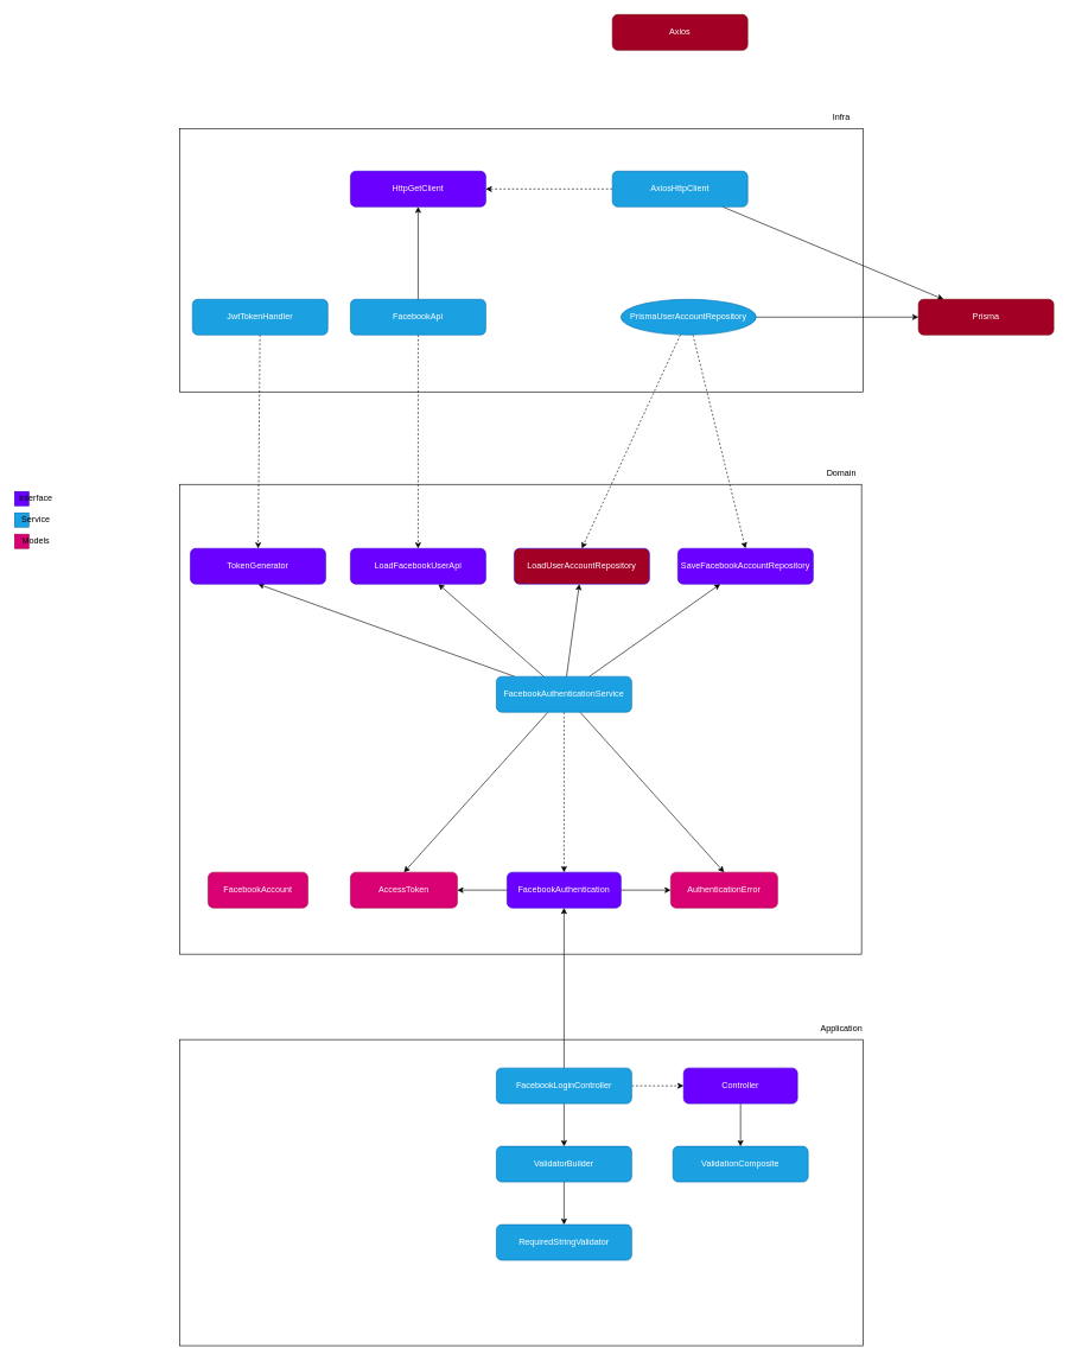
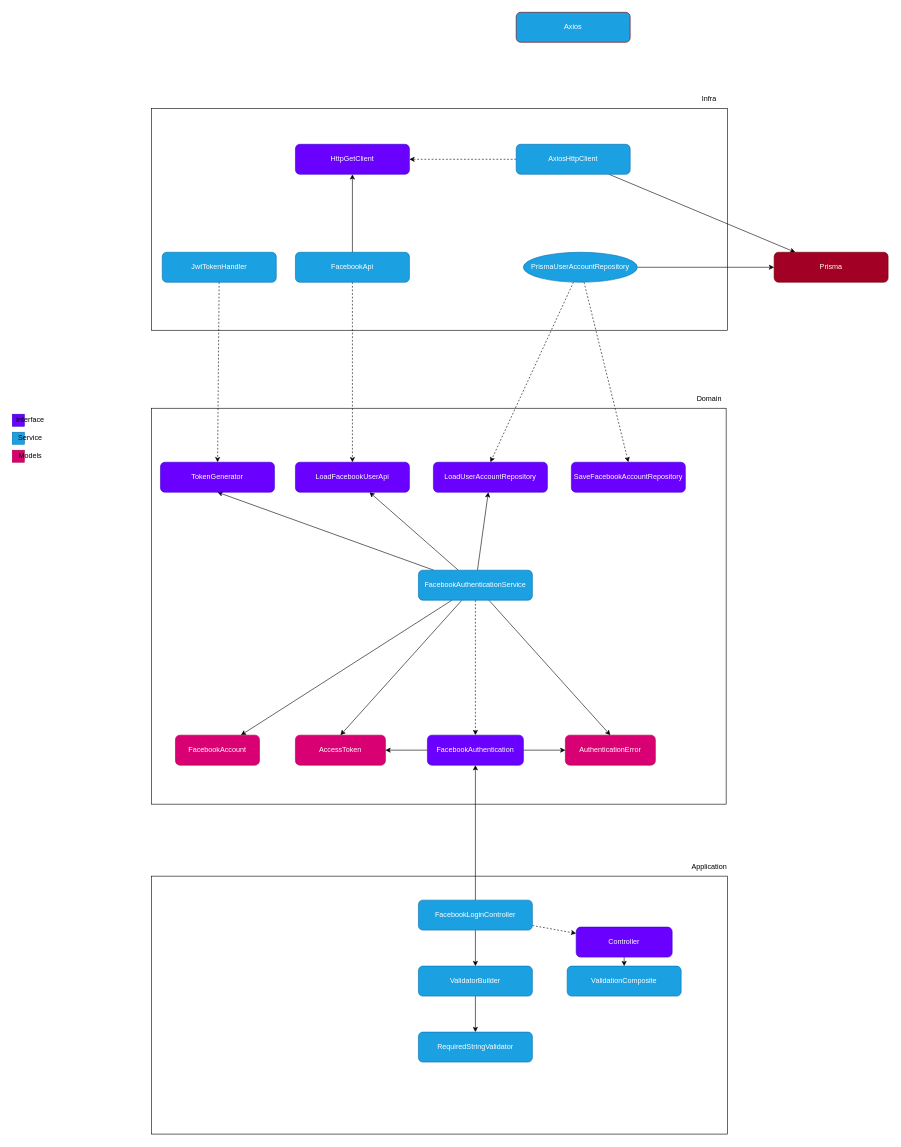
  <mxCell id="0" />
  <mxCell id="1" parent="0" />
  <mxCell id="2" value="" style="rounded=0;whiteSpace=wrap;html=1;" parent="1" vertex="1"><mxGeometry x="252" y="680" width="958" height="660" as="geometry" /></mxCell>
  <mxCell id="3" value="Domain" style="text;strokeColor=none;align=center;fillColor=none;html=1;verticalAlign=middle;whiteSpace=wrap;rounded=0;" parent="1" vertex="1"><mxGeometry x="1152" y="650" width="60" height="30" as="geometry" /></mxCell>
  <mxCell id="4" style="edgeStyle=none;html=1;dashed=1;" parent="1" source="11" target="62" edge="1"><mxGeometry relative="1" as="geometry" /></mxCell>
  <mxCell id="5" style="edgeStyle=none;html=1;entryX=0.5;entryY=1;entryDx=0;entryDy=0;" parent="1" source="11" target="12" edge="1"><mxGeometry relative="1" as="geometry" /></mxCell>
  <mxCell id="6" style="edgeStyle=none;html=1;" parent="1" source="11" target="13" edge="1"><mxGeometry relative="1" as="geometry" /></mxCell>
  <mxCell id="7" style="edgeStyle=none;html=1;" parent="1" source="11" target="15" edge="1"><mxGeometry relative="1" as="geometry" /></mxCell>
- <mxCell id="8" style="edgeStyle=none;html=1;" parent="1" source="11" target="14" edge="1"><mxGeometry relative="1" as="geometry" /></mxCell>
+ <mxCell id="8" style="edgeStyle=none;html=1;" parent="1" source="11" target="63" edge="1"><mxGeometry relative="1" as="geometry" /></mxCell>
  <mxCell id="9" style="edgeStyle=none;html=1;entryX=0.5;entryY=0;entryDx=0;entryDy=0;" parent="1" source="11" target="64" edge="1"><mxGeometry relative="1" as="geometry" /></mxCell>
  <mxCell id="10" style="edgeStyle=none;html=1;entryX=0.5;entryY=0;entryDx=0;entryDy=0;" parent="1" source="11" target="65" edge="1"><mxGeometry relative="1" as="geometry" /></mxCell>
  <mxCell id="11" value="FacebookAuthenticationService" style="rounded=1;whiteSpace=wrap;html=1;fillColor=#1ba1e2;fontColor=#ffffff;strokeColor=#006EAF;" parent="1" vertex="1"><mxGeometry x="697" y="950" width="190" height="50" as="geometry" /></mxCell>
  <mxCell id="12" value="TokenGenerator" style="rounded=1;whiteSpace=wrap;html=1;fillColor=#6a00ff;fontColor=#ffffff;strokeColor=#3700CC;" parent="1" vertex="1"><mxGeometry x="267" y="770" width="190" height="50" as="geometry" /></mxCell>
  <mxCell id="13" value="LoadFacebookUserApi" style="rounded=1;whiteSpace=wrap;html=1;fillColor=#6a00ff;fontColor=#ffffff;strokeColor=#3700CC;" parent="1" vertex="1"><mxGeometry x="492" y="770" width="190" height="50" as="geometry" /></mxCell>
  <mxCell id="14" value="SaveFacebookAccountRepository" style="rounded=1;whiteSpace=wrap;html=1;fillColor=#6a00ff;fontColor=#ffffff;strokeColor=#3700CC;" parent="1" vertex="1"><mxGeometry x="952" y="770" width="190" height="50" as="geometry" /></mxCell>
- <mxCell id="15" value="LoadUserAccountRepository" style="rounded=1;whiteSpace=wrap;html=1;fillColor=#a20025;fontColor=#ffffff;strokeColor=#3700CC;" parent="1" vertex="1"><mxGeometry x="722" y="770" width="190" height="50" as="geometry" /></mxCell>
+ <mxCell id="15" value="LoadUserAccountRepository" style="rounded=1;whiteSpace=wrap;html=1;fillColor=#6a00ff;fontColor=#ffffff;strokeColor=#3700CC;" parent="1" vertex="1"><mxGeometry x="722" y="770" width="190" height="50" as="geometry" /></mxCell>
  <mxCell id="16" value="" style="group;movable=0;resizable=0;rotatable=0;deletable=0;editable=0;connectable=0;" parent="1" vertex="1" connectable="0"><mxGeometry x="20" y="690" width="60" height="80" as="geometry" /></mxCell>
  <mxCell id="17" value="" style="whiteSpace=wrap;html=1;aspect=fixed;rounded=0;fillColor=#6a00ff;fontColor=#ffffff;strokeColor=#3700CC;" parent="16" vertex="1"><mxGeometry width="20" height="20" as="geometry" /></mxCell>
  <mxCell id="18" value="Interface" style="text;strokeColor=none;align=center;fillColor=none;html=1;verticalAlign=middle;whiteSpace=wrap;rounded=0;" parent="16" vertex="1"><mxGeometry width="60" height="20" as="geometry" /></mxCell>
  <mxCell id="19" value="" style="whiteSpace=wrap;html=1;aspect=fixed;rounded=0;fillColor=#1ba1e2;fontColor=#ffffff;strokeColor=#006EAF;" parent="16" vertex="1"><mxGeometry y="30" width="20" height="20" as="geometry" /></mxCell>
  <mxCell id="20" value="Service" style="text;strokeColor=none;align=center;fillColor=none;html=1;verticalAlign=middle;whiteSpace=wrap;rounded=0;movable=0;resizable=0;rotatable=0;deletable=0;editable=0;connectable=0;" parent="16" vertex="1"><mxGeometry y="30" width="60" height="20" as="geometry" /></mxCell>
  <mxCell id="21" value="" style="edgeStyle=none;html=1;" parent="16" source="19" target="20" edge="1"><mxGeometry relative="1" as="geometry" /></mxCell>
  <mxCell id="22" value="" style="whiteSpace=wrap;html=1;aspect=fixed;rounded=0;fillColor=#d80073;fontColor=#ffffff;strokeColor=#A50040;" parent="16" vertex="1"><mxGeometry y="60" width="20" height="20" as="geometry" /></mxCell>
  <mxCell id="23" value="Models" style="text;strokeColor=none;align=center;fillColor=none;html=1;verticalAlign=middle;whiteSpace=wrap;rounded=0;" parent="16" vertex="1"><mxGeometry y="60" width="60" height="20" as="geometry" /></mxCell>
  <mxCell id="24" value="" style="edgeStyle=none;html=1;" parent="16" source="22" target="23" edge="1"><mxGeometry relative="1" as="geometry" /></mxCell>
  <mxCell id="25" value="" style="rounded=0;whiteSpace=wrap;html=1;" parent="1" vertex="1"><mxGeometry x="252" y="180" width="960" height="370" as="geometry" /></mxCell>
  <mxCell id="26" value="Infra" style="text;strokeColor=none;align=center;fillColor=none;html=1;verticalAlign=middle;whiteSpace=wrap;rounded=0;" parent="1" vertex="1"><mxGeometry x="1152" y="150" width="60" height="30" as="geometry" /></mxCell>
  <mxCell id="27" style="edgeStyle=none;html=1;entryX=0.5;entryY=1;entryDx=0;entryDy=0;" parent="1" edge="1"><mxGeometry relative="1" as="geometry"><mxPoint x="362" y="320" as="targetPoint" /></mxGeometry></mxCell>
  <mxCell id="28" style="edgeStyle=none;html=1;" parent="1" edge="1"><mxGeometry relative="1" as="geometry"><mxPoint x="615.472" y="320" as="targetPoint" /></mxGeometry></mxCell>
  <mxCell id="29" style="edgeStyle=none;html=1;" parent="1" edge="1"><mxGeometry relative="1" as="geometry"><mxPoint x="813.528" y="320" as="targetPoint" /></mxGeometry></mxCell>
  <mxCell id="30" style="edgeStyle=none;html=1;" parent="1" edge="1"><mxGeometry relative="1" as="geometry"><mxPoint x="1011.583" y="320" as="targetPoint" /></mxGeometry></mxCell>
  <mxCell id="31" value="HttpGetClient" style="rounded=1;whiteSpace=wrap;html=1;fillColor=#6a00ff;fontColor=#ffffff;strokeColor=#3700CC;" parent="1" vertex="1"><mxGeometry x="492" y="240" width="190" height="50" as="geometry" /></mxCell>
  <mxCell id="32" style="edgeStyle=none;html=1;entryX=0.5;entryY=1;entryDx=0;entryDy=0;" parent="1" source="34" target="31" edge="1"><mxGeometry relative="1" as="geometry" /></mxCell>
  <mxCell id="33" style="edgeStyle=none;html=1;dashed=1;" parent="1" source="34" target="13" edge="1"><mxGeometry relative="1" as="geometry" /></mxCell>
  <mxCell id="34" value="FacebookApi" style="rounded=1;whiteSpace=wrap;html=1;fillColor=#1ba1e2;fontColor=#ffffff;strokeColor=#006EAF;" parent="1" vertex="1"><mxGeometry x="492" y="420" width="190" height="50" as="geometry" /></mxCell>
- <mxCell id="35" value="Axios" style="rounded=1;whiteSpace=wrap;html=1;fillColor=#a20025;fontColor=#ffffff;strokeColor=#6F0000;" parent="1" vertex="1"><mxGeometry x="860" y="20" width="190" height="50" as="geometry" /></mxCell>
+ <mxCell id="35" value="Axios" style="rounded=1;whiteSpace=wrap;html=1;fillColor=#1ba1e2;fontColor=#ffffff;strokeColor=#6F0000;" parent="1" vertex="1"><mxGeometry x="860" y="20" width="190" height="50" as="geometry" /></mxCell>
  <mxCell id="36" style="edgeStyle=none;html=1;entryX=1;entryY=0.5;entryDx=0;entryDy=0;dashed=1;" parent="1" source="38" target="31" edge="1"><mxGeometry relative="1" as="geometry" /></mxCell>
  <mxCell id="37" style="edgeStyle=none;html=1;" parent="1" source="38" target="41" edge="1"><mxGeometry relative="1" as="geometry" /></mxCell>
  <mxCell id="38" value="AxiosHttpClient" style="rounded=1;whiteSpace=wrap;html=1;fillColor=#1ba1e2;fontColor=#ffffff;strokeColor=#006EAF;" parent="1" vertex="1"><mxGeometry x="860" y="240" width="190" height="50" as="geometry" /></mxCell>
  <mxCell id="39" style="edgeStyle=none;html=1;dashed=1;" parent="1" source="40" target="12" edge="1"><mxGeometry relative="1" as="geometry" /></mxCell>
  <mxCell id="40" value="JwtTokenHandler" style="rounded=1;whiteSpace=wrap;html=1;fillColor=#1ba1e2;fontColor=#ffffff;strokeColor=#006EAF;" parent="1" vertex="1"><mxGeometry x="270" y="420" width="190" height="50" as="geometry" /></mxCell>
  <mxCell id="41" value="Prisma" style="rounded=1;whiteSpace=wrap;html=1;fillColor=#a20025;fontColor=#ffffff;strokeColor=#6F0000;" parent="1" vertex="1"><mxGeometry x="1290" y="420" width="190" height="50" as="geometry" /></mxCell>
  <mxCell id="42" style="edgeStyle=none;html=1;entryX=0.5;entryY=0;entryDx=0;entryDy=0;dashed=1;" parent="1" source="45" target="15" edge="1"><mxGeometry relative="1" as="geometry" /></mxCell>
  <mxCell id="43" style="edgeStyle=none;html=1;entryX=0.5;entryY=0;entryDx=0;entryDy=0;dashed=1;" parent="1" source="45" target="14" edge="1"><mxGeometry relative="1" as="geometry" /></mxCell>
  <mxCell id="44" style="edgeStyle=none;html=1;entryX=0;entryY=0.5;entryDx=0;entryDy=0;" parent="1" source="45" target="41" edge="1"><mxGeometry relative="1" as="geometry" /></mxCell>
  <mxCell id="45" value="PrismaUserAccountRepository" style="ellipse;whiteSpace=wrap;html=1;fillColor=#1ba1e2;fontColor=#ffffff;strokeColor=#006EAF;" parent="1" vertex="1"><mxGeometry x="872" y="420" width="190" height="50" as="geometry" /></mxCell>
  <mxCell id="46" value="" style="rounded=0;whiteSpace=wrap;html=1;" parent="1" vertex="1"><mxGeometry x="252" y="1460" width="960" height="430" as="geometry" /></mxCell>
  <mxCell id="47" value="Application" style="text;strokeColor=none;align=center;fillColor=none;html=1;verticalAlign=middle;whiteSpace=wrap;rounded=0;" parent="1" vertex="1"><mxGeometry x="1152" y="1430" width="60" height="30" as="geometry" /></mxCell>
  <mxCell id="48" value="" style="edgeStyle=none;html=1;" parent="1" edge="1"><mxGeometry relative="1" as="geometry"><mxPoint x="712" y="1580" as="sourcePoint" /></mxGeometry></mxCell>
  <mxCell id="49" style="edgeStyle=none;html=1;" parent="1" edge="1"><mxGeometry relative="1" as="geometry"><mxPoint x="942" y="1580" as="targetPoint" /></mxGeometry></mxCell>
  <mxCell id="50" style="edgeStyle=none;html=1;" parent="1" source="53" target="62" edge="1"><mxGeometry relative="1" as="geometry" /></mxCell>
  <mxCell id="51" style="edgeStyle=none;html=1;dashed=1;" parent="1" source="53" target="55" edge="1"><mxGeometry relative="1" as="geometry" /></mxCell>
  <mxCell id="52" style="edgeStyle=none;html=1;" parent="1" source="53" target="57" edge="1"><mxGeometry relative="1" as="geometry" /></mxCell>
  <mxCell id="53" value="FacebookLoginController" style="rounded=1;whiteSpace=wrap;html=1;fillColor=#1ba1e2;fontColor=#ffffff;strokeColor=#006EAF;" parent="1" vertex="1"><mxGeometry x="697" y="1500" width="190" height="50" as="geometry" /></mxCell>
  <mxCell id="54" style="edgeStyle=none;html=1;" parent="1" source="55" target="59" edge="1"><mxGeometry relative="1" as="geometry" /></mxCell>
- <mxCell id="55" value="Controller" style="rounded=1;whiteSpace=wrap;html=1;fillColor=#6a00ff;fontColor=#ffffff;strokeColor=#3700CC;" parent="1" vertex="1"><mxGeometry x="960" y="1500" width="160" height="50" as="geometry" /></mxCell>
+ <mxCell id="55" value="Controller" style="rounded=1;whiteSpace=wrap;html=1;fillColor=#6a00ff;fontColor=#ffffff;strokeColor=#3700CC;" parent="1" vertex="1"><mxGeometry x="960" y="1545" width="160" height="50" as="geometry" /></mxCell>
  <mxCell id="56" style="edgeStyle=none;html=1;" parent="1" source="57" target="58" edge="1"><mxGeometry relative="1" as="geometry" /></mxCell>
  <mxCell id="57" value="ValidatorBuilder" style="rounded=1;whiteSpace=wrap;html=1;fillColor=#1ba1e2;fontColor=#ffffff;strokeColor=#006EAF;" parent="1" vertex="1"><mxGeometry x="697" y="1610" width="190" height="50" as="geometry" /></mxCell>
  <mxCell id="58" value="RequiredStringValidator&lt;span style=&quot;color: rgba(0, 0, 0, 0); font-family: monospace; font-size: 0px; text-align: start;&quot;&gt;%3CmxGraphModel%3E%3Croot%3E%3CmxCell%20id%3D%220%22%2F%3E%3CmxCell%20id%3D%221%22%20parent%3D%220%22%2F%3E%3CmxCell%20id%3D%222%22%20value%3D%22ValidatorBuilder%22%20style%3D%22rounded%3D1%3BwhiteSpace%3Dwrap%3Bhtml%3D1%3BfillColor%3D%231ba1e2%3BfontColor%3D%23ffffff%3BstrokeColor%3D%23006EAF%3B%22%20vertex%3D%221%22%20parent%3D%221%22%3E%3CmxGeometry%20x%3D%22892%22%20y%3D%221760%22%20width%3D%22190%22%20height%3D%2250%22%20as%3D%22geometry%22%2F%3E%3C%2FmxCell%3E%3C%2Froot%3E%3C%2FmxGraphModel%3E&lt;/span&gt;" style="rounded=1;whiteSpace=wrap;html=1;fillColor=#1ba1e2;fontColor=#ffffff;strokeColor=#006EAF;" parent="1" vertex="1"><mxGeometry x="697" y="1720" width="190" height="50" as="geometry" /></mxCell>
  <mxCell id="59" value="&lt;div style=&quot;text-align: center;&quot;&gt;&lt;span style=&quot;text-align: start; background-color: initial;&quot;&gt;ValidationComposite&lt;/span&gt;&lt;span style=&quot;color: rgba(0, 0, 0, 0); font-family: monospace; font-size: 0px; text-align: start; background-color: initial;&quot;&gt;%3CmxGraphModel%3E%3Croot%3E%3CmxCell%20id%3D%220%22%2F%3E%3CmxCell%20id%3D%221%22%20parent%3D%220%22%2F%3E%3CmxCell%20id%3D%222%22%20value%3D%22ValidatorBuilder%22%20style%3D%22rounded%3D1%3BwhiteSpace%3Dwrap%3Bhtml%3D1%3BfillColor%3D%231ba1e2%3BfontColor%3D%23ffffff%3BstrokeColor%3D%23006EAF%3B%22%20vertex%3D%221%22%20parent%3D%221%22%3E%3CmxGeometry%20x%3D%22892%22%20y%3D%221760%22%20width%3D%22190%22%20height%3D%2250%22%20as%3D%22geometry%22%2F%3E%3C%2FmxCell%3E%3C%2Froot%3E%3C%2FmxGraphModel%3E&lt;/span&gt;&lt;/div&gt;" style="rounded=1;whiteSpace=wrap;html=1;fillColor=#1ba1e2;fontColor=#ffffff;strokeColor=#006EAF;" parent="1" vertex="1"><mxGeometry x="945" y="1610" width="190" height="50" as="geometry" /></mxCell>
  <mxCell id="60" value="" style="edgeStyle=none;html=1;" parent="1" source="62" target="64" edge="1"><mxGeometry relative="1" as="geometry" /></mxCell>
  <mxCell id="61" style="edgeStyle=none;html=1;" parent="1" source="62" target="65" edge="1"><mxGeometry relative="1" as="geometry" /></mxCell>
  <mxCell id="62" value="FacebookAuthentication" style="rounded=1;whiteSpace=wrap;html=1;fillColor=#6a00ff;fontColor=#ffffff;strokeColor=#3700CC;" parent="1" vertex="1"><mxGeometry x="712" y="1225" width="160" height="50" as="geometry" /></mxCell>
  <mxCell id="63" value="FacebookAccount" style="rounded=1;whiteSpace=wrap;html=1;fillColor=#d80073;fontColor=#ffffff;strokeColor=#A50040;" parent="1" vertex="1"><mxGeometry x="292" y="1225" width="140" height="50" as="geometry" /></mxCell>
  <mxCell id="64" value="AccessToken" style="rounded=1;whiteSpace=wrap;html=1;fillColor=#d80073;fontColor=#ffffff;strokeColor=#A50040;" parent="1" vertex="1"><mxGeometry x="492" y="1225" width="150" height="50" as="geometry" /></mxCell>
  <mxCell id="65" value="AuthenticationError" style="rounded=1;whiteSpace=wrap;html=1;fillColor=#d80073;fontColor=#ffffff;strokeColor=#A50040;" parent="1" vertex="1"><mxGeometry x="942" y="1225" width="150" height="50" as="geometry" /></mxCell>
